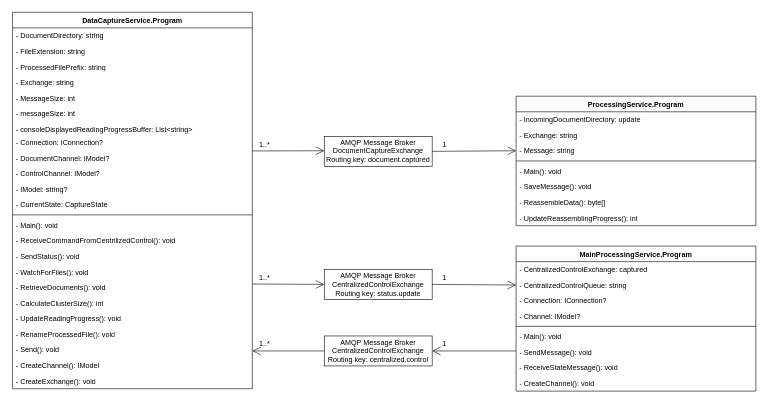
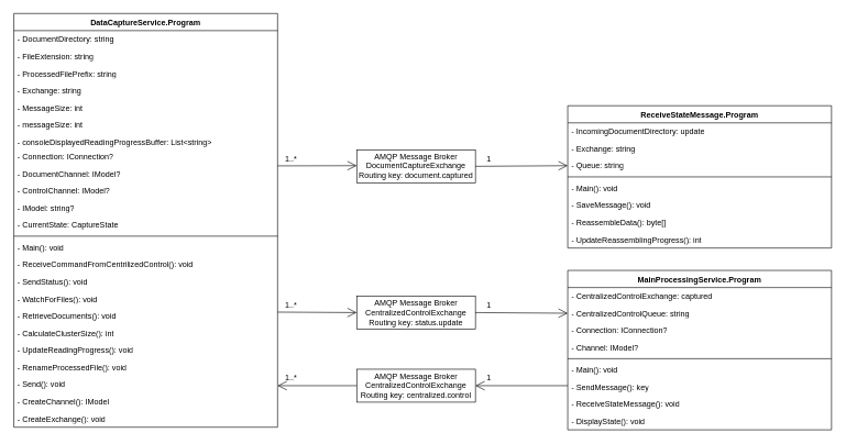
  <mxCell id="0" />
  <mxCell id="1" parent="0" />
  <mxCell id="2" value="DataCaptureService.Program" style="swimlane;fontStyle=1;align=center;verticalAlign=top;childLayout=stackLayout;horizontal=1;startSize=26;horizontalStack=0;resizeParent=1;resizeParentMax=0;resizeLast=0;collapsible=1;marginBottom=0;whiteSpace=wrap;html=1;" parent="1" vertex="1"><mxGeometry x="20" y="20" width="400" height="628" as="geometry" /></mxCell>
  <mxCell id="3" value="- DocumentDirectory: string&lt;div&gt;&lt;br&gt;&lt;div&gt;&lt;br&gt;&lt;/div&gt;&lt;/div&gt;" style="text;strokeColor=none;fillColor=none;align=left;verticalAlign=top;spacingLeft=4;spacingRight=4;overflow=hidden;rotatable=0;points=[[0,0.5],[1,0.5]];portConstraint=eastwest;whiteSpace=wrap;html=1;" parent="2" vertex="1"><mxGeometry y="26" width="400" height="26" as="geometry" /></mxCell>
  <mxCell id="4" value="- FileExtension: string" style="text;strokeColor=none;fillColor=none;align=left;verticalAlign=top;spacingLeft=4;spacingRight=4;overflow=hidden;rotatable=0;points=[[0,0.5],[1,0.5]];portConstraint=eastwest;whiteSpace=wrap;html=1;" parent="2" vertex="1"><mxGeometry y="52" width="400" height="26" as="geometry" /></mxCell>
  <mxCell id="5" value="- ProcessedFilePrefix: string" style="text;strokeColor=none;fillColor=none;align=left;verticalAlign=top;spacingLeft=4;spacingRight=4;overflow=hidden;rotatable=0;points=[[0,0.5],[1,0.5]];portConstraint=eastwest;whiteSpace=wrap;html=1;" parent="2" vertex="1"><mxGeometry y="78" width="400" height="26" as="geometry" /></mxCell>
  <mxCell id="6" value="- Exchange: string" style="text;strokeColor=none;fillColor=none;align=left;verticalAlign=top;spacingLeft=4;spacingRight=4;overflow=hidden;rotatable=0;points=[[0,0.5],[1,0.5]];portConstraint=eastwest;whiteSpace=wrap;html=1;" parent="2" vertex="1"><mxGeometry y="104" width="400" height="26" as="geometry" /></mxCell>
  <mxCell id="7" value="- MessageSize: int" style="text;strokeColor=none;fillColor=none;align=left;verticalAlign=top;spacingLeft=4;spacingRight=4;overflow=hidden;rotatable=0;points=[[0,0.5],[1,0.5]];portConstraint=eastwest;whiteSpace=wrap;html=1;" parent="2" vertex="1"><mxGeometry y="130" width="400" height="26" as="geometry" /></mxCell>
  <mxCell id="8" value="- messageSize: int" style="text;strokeColor=none;fillColor=none;align=left;verticalAlign=top;spacingLeft=4;spacingRight=4;overflow=hidden;rotatable=0;points=[[0,0.5],[1,0.5]];portConstraint=eastwest;whiteSpace=wrap;html=1;" vertex="1" parent="2"><mxGeometry y="156" width="400" height="26" as="geometry" /></mxCell>
  <mxCell id="9" value="- consoleDisplayedReadingProgressBuffer: List&amp;lt;string&amp;gt;" style="text;strokeColor=none;fillColor=none;align=left;verticalAlign=top;spacingLeft=4;spacingRight=4;overflow=hidden;rotatable=0;points=[[0,0.5],[1,0.5]];portConstraint=eastwest;whiteSpace=wrap;html=1;" parent="2" vertex="1"><mxGeometry y="182" width="400" height="22" as="geometry" /></mxCell>
  <mxCell id="10" value="- Connection: IConnection?" style="text;strokeColor=none;fillColor=none;align=left;verticalAlign=top;spacingLeft=4;spacingRight=4;overflow=hidden;rotatable=0;points=[[0,0.5],[1,0.5]];portConstraint=eastwest;whiteSpace=wrap;html=1;" parent="2" vertex="1"><mxGeometry y="204" width="400" height="26" as="geometry" /></mxCell>
  <mxCell id="11" value="- DocumentChannel: IModel?" style="text;strokeColor=none;fillColor=none;align=left;verticalAlign=top;spacingLeft=4;spacingRight=4;overflow=hidden;rotatable=0;points=[[0,0.5],[1,0.5]];portConstraint=eastwest;whiteSpace=wrap;html=1;" parent="2" vertex="1"><mxGeometry y="230" width="400" height="26" as="geometry" /></mxCell>
  <mxCell id="12" value="- ControlChannel: IModel?" style="text;strokeColor=none;fillColor=none;align=left;verticalAlign=top;spacingLeft=4;spacingRight=4;overflow=hidden;rotatable=0;points=[[0,0.5],[1,0.5]];portConstraint=eastwest;whiteSpace=wrap;html=1;" vertex="1" parent="2"><mxGeometry y="256" width="400" height="26" as="geometry" /></mxCell>
  <mxCell id="13" value="- IModel: string?" style="text;strokeColor=none;fillColor=none;align=left;verticalAlign=top;spacingLeft=4;spacingRight=4;overflow=hidden;rotatable=0;points=[[0,0.5],[1,0.5]];portConstraint=eastwest;whiteSpace=wrap;html=1;" vertex="1" parent="2"><mxGeometry y="282" width="400" height="26" as="geometry" /></mxCell>
  <mxCell id="14" value="- CurrentState: CaptureState" style="text;strokeColor=none;fillColor=none;align=left;verticalAlign=top;spacingLeft=4;spacingRight=4;overflow=hidden;rotatable=0;points=[[0,0.5],[1,0.5]];portConstraint=eastwest;whiteSpace=wrap;html=1;" parent="2" vertex="1"><mxGeometry y="308" width="400" height="26" as="geometry" /></mxCell>
  <mxCell id="15" value="" style="line;strokeWidth=1;fillColor=none;align=left;verticalAlign=middle;spacingTop=-1;spacingLeft=3;spacingRight=3;rotatable=0;labelPosition=right;points=[];portConstraint=eastwest;strokeColor=inherit;" parent="2" vertex="1"><mxGeometry y="334" width="400" height="8" as="geometry" /></mxCell>
  <mxCell id="16" value="- Main(): void" style="text;strokeColor=none;fillColor=none;align=left;verticalAlign=top;spacingLeft=4;spacingRight=4;overflow=hidden;rotatable=0;points=[[0,0.5],[1,0.5]];portConstraint=eastwest;whiteSpace=wrap;html=1;" parent="2" vertex="1"><mxGeometry y="342" width="400" height="26" as="geometry" /></mxCell>
  <mxCell id="17" value="- ReceiveCommandFromCentrilizedControl(): void" style="text;strokeColor=none;fillColor=none;align=left;verticalAlign=top;spacingLeft=4;spacingRight=4;overflow=hidden;rotatable=0;points=[[0,0.5],[1,0.5]];portConstraint=eastwest;whiteSpace=wrap;html=1;" parent="2" vertex="1"><mxGeometry y="368" width="400" height="26" as="geometry" /></mxCell>
  <mxCell id="18" value="- SendStatus(): void" style="text;strokeColor=none;fillColor=none;align=left;verticalAlign=top;spacingLeft=4;spacingRight=4;overflow=hidden;rotatable=0;points=[[0,0.5],[1,0.5]];portConstraint=eastwest;whiteSpace=wrap;html=1;" vertex="1" parent="2"><mxGeometry y="394" width="400" height="26" as="geometry" /></mxCell>
  <mxCell id="19" value="- WatchForFiles(): void" style="text;strokeColor=none;fillColor=none;align=left;verticalAlign=top;spacingLeft=4;spacingRight=4;overflow=hidden;rotatable=0;points=[[0,0.5],[1,0.5]];portConstraint=eastwest;whiteSpace=wrap;html=1;" vertex="1" parent="2"><mxGeometry y="420" width="400" height="26" as="geometry" /></mxCell>
  <mxCell id="20" value="- RetrieveDocuments(): void" style="text;strokeColor=none;fillColor=none;align=left;verticalAlign=top;spacingLeft=4;spacingRight=4;overflow=hidden;rotatable=0;points=[[0,0.5],[1,0.5]];portConstraint=eastwest;whiteSpace=wrap;html=1;" parent="2" vertex="1"><mxGeometry y="446" width="400" height="26" as="geometry" /></mxCell>
  <mxCell id="21" value="- CalculateClusterSize(): int" style="text;strokeColor=none;fillColor=none;align=left;verticalAlign=top;spacingLeft=4;spacingRight=4;overflow=hidden;rotatable=0;points=[[0,0.5],[1,0.5]];portConstraint=eastwest;whiteSpace=wrap;html=1;" parent="2" vertex="1"><mxGeometry y="472" width="400" height="26" as="geometry" /></mxCell>
  <mxCell id="22" value="- UpdateReadingProgress(): void" style="text;strokeColor=none;fillColor=none;align=left;verticalAlign=top;spacingLeft=4;spacingRight=4;overflow=hidden;rotatable=0;points=[[0,0.5],[1,0.5]];portConstraint=eastwest;whiteSpace=wrap;html=1;" parent="2" vertex="1"><mxGeometry y="498" width="400" height="26" as="geometry" /></mxCell>
  <mxCell id="23" value="- RenameProcessedFile(): void" style="text;strokeColor=none;fillColor=none;align=left;verticalAlign=top;spacingLeft=4;spacingRight=4;overflow=hidden;rotatable=0;points=[[0,0.5],[1,0.5]];portConstraint=eastwest;whiteSpace=wrap;html=1;" parent="2" vertex="1"><mxGeometry y="524" width="400" height="26" as="geometry" /></mxCell>
  <mxCell id="24" value="- Send(): void" style="text;strokeColor=none;fillColor=none;align=left;verticalAlign=top;spacingLeft=4;spacingRight=4;overflow=hidden;rotatable=0;points=[[0,0.5],[1,0.5]];portConstraint=eastwest;whiteSpace=wrap;html=1;" parent="2" vertex="1"><mxGeometry y="550" width="400" height="26" as="geometry" /></mxCell>
  <mxCell id="25" value="- CreateChannel(): IModel" style="text;strokeColor=none;fillColor=none;align=left;verticalAlign=top;spacingLeft=4;spacingRight=4;overflow=hidden;rotatable=0;points=[[0,0.5],[1,0.5]];portConstraint=eastwest;whiteSpace=wrap;html=1;" vertex="1" parent="2"><mxGeometry y="576" width="400" height="26" as="geometry" /></mxCell>
  <mxCell id="26" value="- CreateExchange(): void" style="text;strokeColor=none;fillColor=none;align=left;verticalAlign=top;spacingLeft=4;spacingRight=4;overflow=hidden;rotatable=0;points=[[0,0.5],[1,0.5]];portConstraint=eastwest;whiteSpace=wrap;html=1;" parent="2" vertex="1"><mxGeometry y="602" width="400" height="26" as="geometry" /></mxCell>
- <mxCell id="27" value="ProcessingService.Program" style="swimlane;fontStyle=1;align=center;verticalAlign=top;childLayout=stackLayout;horizontal=1;startSize=26;horizontalStack=0;resizeParent=1;resizeParentMax=0;resizeLast=0;collapsible=1;marginBottom=0;whiteSpace=wrap;html=1;" vertex="1" parent="1"><mxGeometry x="860" y="160" width="400" height="216" as="geometry" /></mxCell>
+ <mxCell id="27" value="ReceiveStateMessage.Program" style="swimlane;fontStyle=1;align=center;verticalAlign=top;childLayout=stackLayout;horizontal=1;startSize=26;horizontalStack=0;resizeParent=1;resizeParentMax=0;resizeLast=0;collapsible=1;marginBottom=0;whiteSpace=wrap;html=1;" vertex="1" parent="1"><mxGeometry x="860" y="160" width="400" height="216" as="geometry" /></mxCell>
  <mxCell id="28" value="- IncomingDocumentDirectory: update&lt;div&gt;&lt;br&gt;&lt;div&gt;&lt;br&gt;&lt;/div&gt;&lt;/div&gt;" style="text;strokeColor=none;fillColor=none;align=left;verticalAlign=top;spacingLeft=4;spacingRight=4;overflow=hidden;rotatable=0;points=[[0,0.5],[1,0.5]];portConstraint=eastwest;whiteSpace=wrap;html=1;" vertex="1" parent="27"><mxGeometry y="26" width="400" height="26" as="geometry" /></mxCell>
  <mxCell id="29" value="- Exchange: string" style="text;strokeColor=none;fillColor=none;align=left;verticalAlign=top;spacingLeft=4;spacingRight=4;overflow=hidden;rotatable=0;points=[[0,0.5],[1,0.5]];portConstraint=eastwest;whiteSpace=wrap;html=1;" vertex="1" parent="27"><mxGeometry y="52" width="400" height="26" as="geometry" /></mxCell>
- <mxCell id="30" value="- Message: string" style="text;strokeColor=none;fillColor=none;align=left;verticalAlign=top;spacingLeft=4;spacingRight=4;overflow=hidden;rotatable=0;points=[[0,0.5],[1,0.5]];portConstraint=eastwest;whiteSpace=wrap;html=1;" vertex="1" parent="27"><mxGeometry y="78" width="400" height="26" as="geometry" /></mxCell>
+ <mxCell id="30" value="- Queue: string" style="text;strokeColor=none;fillColor=none;align=left;verticalAlign=top;spacingLeft=4;spacingRight=4;overflow=hidden;rotatable=0;points=[[0,0.5],[1,0.5]];portConstraint=eastwest;whiteSpace=wrap;html=1;" vertex="1" parent="27"><mxGeometry y="78" width="400" height="26" as="geometry" /></mxCell>
  <mxCell id="31" value="" style="line;strokeWidth=1;fillColor=none;align=left;verticalAlign=middle;spacingTop=-1;spacingLeft=3;spacingRight=3;rotatable=0;labelPosition=right;points=[];portConstraint=eastwest;strokeColor=inherit;" vertex="1" parent="27"><mxGeometry y="104" width="400" height="8" as="geometry" /></mxCell>
  <mxCell id="32" value="- Main(): void" style="text;strokeColor=none;fillColor=none;align=left;verticalAlign=top;spacingLeft=4;spacingRight=4;overflow=hidden;rotatable=0;points=[[0,0.5],[1,0.5]];portConstraint=eastwest;whiteSpace=wrap;html=1;" vertex="1" parent="27"><mxGeometry y="112" width="400" height="26" as="geometry" /></mxCell>
  <mxCell id="33" value="- SaveMessage(): void" style="text;strokeColor=none;fillColor=none;align=left;verticalAlign=top;spacingLeft=4;spacingRight=4;overflow=hidden;rotatable=0;points=[[0,0.5],[1,0.5]];portConstraint=eastwest;whiteSpace=wrap;html=1;" vertex="1" parent="27"><mxGeometry y="138" width="400" height="26" as="geometry" /></mxCell>
  <mxCell id="34" value="- ReassembleData(): byte[]" style="text;strokeColor=none;fillColor=none;align=left;verticalAlign=top;spacingLeft=4;spacingRight=4;overflow=hidden;rotatable=0;points=[[0,0.5],[1,0.5]];portConstraint=eastwest;whiteSpace=wrap;html=1;" vertex="1" parent="27"><mxGeometry y="164" width="400" height="26" as="geometry" /></mxCell>
  <mxCell id="35" value="- UpdateReassemblingProgress(): int" style="text;strokeColor=none;fillColor=none;align=left;verticalAlign=top;spacingLeft=4;spacingRight=4;overflow=hidden;rotatable=0;points=[[0,0.5],[1,0.5]];portConstraint=eastwest;whiteSpace=wrap;html=1;" vertex="1" parent="27"><mxGeometry y="190" width="400" height="26" as="geometry" /></mxCell>
  <mxCell id="36" value="AMQP Message Broker&lt;div&gt;DocumentCaptureExchange&lt;br&gt;&lt;/div&gt;&lt;div&gt;Routing key:&amp;nbsp;document.captured&lt;/div&gt;" style="html=1;whiteSpace=wrap;" vertex="1" parent="1"><mxGeometry x="540" y="227" width="180" height="50" as="geometry" /></mxCell>
  <mxCell id="37" value="" style="endArrow=open;endFill=1;endSize=12;html=1;rounded=0;exitX=1;exitY=0.5;exitDx=0;exitDy=0;entryX=0;entryY=0.5;entryDx=0;entryDy=0;" edge="1" parent="1" source="36" target="30"><mxGeometry width="160" relative="1" as="geometry"><mxPoint x="610" y="240" as="sourcePoint" /><mxPoint x="770" y="240" as="targetPoint" /></mxGeometry></mxCell>
  <mxCell id="38" value="" style="endArrow=open;endFill=1;endSize=12;html=1;rounded=0;" edge="1" parent="1"><mxGeometry width="160" relative="1" as="geometry"><mxPoint x="420" y="251.29" as="sourcePoint" /><mxPoint x="540" y="251" as="targetPoint" /></mxGeometry></mxCell>
  <mxCell id="39" value="1..*" style="text;html=1;align=center;" vertex="1" parent="1"><mxGeometry x="420" y="227" width="40" height="25" as="geometry" /></mxCell>
  <mxCell id="40" value="1" style="text;html=1;align=center;" vertex="1" parent="1"><mxGeometry x="720" y="227" width="40" height="25" as="geometry" /></mxCell>
  <mxCell id="41" value="MainProcessingService.Program" style="swimlane;fontStyle=1;align=center;verticalAlign=top;childLayout=stackLayout;horizontal=1;startSize=26;horizontalStack=0;resizeParent=1;resizeParentMax=0;resizeLast=0;collapsible=1;marginBottom=0;whiteSpace=wrap;html=1;" vertex="1" parent="1"><mxGeometry x="860" y="410" width="400" height="242" as="geometry" /></mxCell>
  <mxCell id="42" value="- CentralizedControlExchange: captured&lt;div&gt;&lt;br&gt;&lt;div&gt;&lt;br&gt;&lt;/div&gt;&lt;/div&gt;" style="text;strokeColor=none;fillColor=none;align=left;verticalAlign=top;spacingLeft=4;spacingRight=4;overflow=hidden;rotatable=0;points=[[0,0.5],[1,0.5]];portConstraint=eastwest;whiteSpace=wrap;html=1;" vertex="1" parent="41"><mxGeometry y="26" width="400" height="26" as="geometry" /></mxCell>
  <mxCell id="43" value="- CentralizedControlQueue: string" style="text;strokeColor=none;fillColor=none;align=left;verticalAlign=top;spacingLeft=4;spacingRight=4;overflow=hidden;rotatable=0;points=[[0,0.5],[1,0.5]];portConstraint=eastwest;whiteSpace=wrap;html=1;" vertex="1" parent="41"><mxGeometry y="52" width="400" height="26" as="geometry" /></mxCell>
  <mxCell id="44" value="- Connection: IConnection?" style="text;strokeColor=none;fillColor=none;align=left;verticalAlign=top;spacingLeft=4;spacingRight=4;overflow=hidden;rotatable=0;points=[[0,0.5],[1,0.5]];portConstraint=eastwest;whiteSpace=wrap;html=1;" vertex="1" parent="41"><mxGeometry y="78" width="400" height="26" as="geometry" /></mxCell>
  <mxCell id="45" value="- Channel: IModel?" style="text;strokeColor=none;fillColor=none;align=left;verticalAlign=top;spacingLeft=4;spacingRight=4;overflow=hidden;rotatable=0;points=[[0,0.5],[1,0.5]];portConstraint=eastwest;whiteSpace=wrap;html=1;" vertex="1" parent="41"><mxGeometry y="104" width="400" height="26" as="geometry" /></mxCell>
  <mxCell id="46" value="" style="line;strokeWidth=1;fillColor=none;align=left;verticalAlign=middle;spacingTop=-1;spacingLeft=3;spacingRight=3;rotatable=0;labelPosition=right;points=[];portConstraint=eastwest;strokeColor=inherit;" vertex="1" parent="41"><mxGeometry y="130" width="400" height="8" as="geometry" /></mxCell>
  <mxCell id="47" value="- Main(): void" style="text;strokeColor=none;fillColor=none;align=left;verticalAlign=top;spacingLeft=4;spacingRight=4;overflow=hidden;rotatable=0;points=[[0,0.5],[1,0.5]];portConstraint=eastwest;whiteSpace=wrap;html=1;" vertex="1" parent="41"><mxGeometry y="138" width="400" height="26" as="geometry" /></mxCell>
- <mxCell id="48" value="- SendMessage(): void" style="text;strokeColor=none;fillColor=none;align=left;verticalAlign=top;spacingLeft=4;spacingRight=4;overflow=hidden;rotatable=0;points=[[0,0.5],[1,0.5]];portConstraint=eastwest;whiteSpace=wrap;html=1;" vertex="1" parent="41"><mxGeometry y="164" width="400" height="26" as="geometry" /></mxCell>
+ <mxCell id="48" value="- SendMessage(): key" style="text;strokeColor=none;fillColor=none;align=left;verticalAlign=top;spacingLeft=4;spacingRight=4;overflow=hidden;rotatable=0;points=[[0,0.5],[1,0.5]];portConstraint=eastwest;whiteSpace=wrap;html=1;" vertex="1" parent="41"><mxGeometry y="164" width="400" height="26" as="geometry" /></mxCell>
  <mxCell id="49" value="- ReceiveStateMessage(): void" style="text;strokeColor=none;fillColor=none;align=left;verticalAlign=top;spacingLeft=4;spacingRight=4;overflow=hidden;rotatable=0;points=[[0,0.5],[1,0.5]];portConstraint=eastwest;whiteSpace=wrap;html=1;" vertex="1" parent="41"><mxGeometry y="190" width="400" height="26" as="geometry" /></mxCell>
- <mxCell id="50" value="- CreateChannel(): void" style="text;strokeColor=none;fillColor=none;align=left;verticalAlign=top;spacingLeft=4;spacingRight=4;overflow=hidden;rotatable=0;points=[[0,0.5],[1,0.5]];portConstraint=eastwest;whiteSpace=wrap;html=1;" vertex="1" parent="41"><mxGeometry y="216" width="400" height="26" as="geometry" /></mxCell>
+ <mxCell id="50" value="- DisplayState(): void" style="text;strokeColor=none;fillColor=none;align=left;verticalAlign=top;spacingLeft=4;spacingRight=4;overflow=hidden;rotatable=0;points=[[0,0.5],[1,0.5]];portConstraint=eastwest;whiteSpace=wrap;html=1;" vertex="1" parent="41"><mxGeometry y="216" width="400" height="26" as="geometry" /></mxCell>
  <mxCell id="51" value="AMQP Message Broker&lt;div&gt;CentralizedControlExchange&lt;br&gt;&lt;/div&gt;&lt;div&gt;Routing key:&amp;nbsp;status.update&lt;/div&gt;" style="html=1;whiteSpace=wrap;" vertex="1" parent="1"><mxGeometry x="540" y="449" width="180" height="50" as="geometry" /></mxCell>
  <mxCell id="52" value="" style="endArrow=open;endFill=1;endSize=12;html=1;rounded=0;exitX=1;exitY=0.5;exitDx=0;exitDy=0;entryX=0;entryY=0.5;entryDx=0;entryDy=0;" edge="1" parent="1" source="51" target="43"><mxGeometry width="160" relative="1" as="geometry"><mxPoint x="610" y="462" as="sourcePoint" /><mxPoint x="860" y="473" as="targetPoint" /></mxGeometry></mxCell>
  <mxCell id="53" value="" style="endArrow=open;endFill=1;endSize=12;html=1;rounded=0;entryX=0;entryY=0.5;entryDx=0;entryDy=0;" edge="1" parent="1" target="51"><mxGeometry width="160" relative="1" as="geometry"><mxPoint x="420" y="473.29" as="sourcePoint" /><mxPoint x="550" y="473" as="targetPoint" /></mxGeometry></mxCell>
  <mxCell id="54" value="1..*" style="text;html=1;align=center;" vertex="1" parent="1"><mxGeometry x="420" y="449" width="40" height="25" as="geometry" /></mxCell>
  <mxCell id="55" value="1" style="text;html=1;align=center;" vertex="1" parent="1"><mxGeometry x="720" y="449" width="40" height="25" as="geometry" /></mxCell>
  <mxCell id="56" value="AMQP Message Broker&lt;div&gt;CentralizedControlExchange&lt;br&gt;&lt;/div&gt;&lt;div&gt;Routing key:&amp;nbsp;centralized.control&lt;/div&gt;" style="html=1;whiteSpace=wrap;" vertex="1" parent="1"><mxGeometry x="540" y="560" width="180" height="50" as="geometry" /></mxCell>
  <mxCell id="57" value="" style="endArrow=open;endFill=1;endSize=12;html=1;rounded=0;entryX=1;entryY=0.5;entryDx=0;entryDy=0;" edge="1" parent="1" target="56"><mxGeometry width="160" relative="1" as="geometry"><mxPoint x="860" y="585" as="sourcePoint" /><mxPoint x="740" y="680" as="targetPoint" /></mxGeometry></mxCell>
  <mxCell id="58" value="" style="endArrow=open;endFill=1;endSize=12;html=1;rounded=0;entryX=0;entryY=1;entryDx=0;entryDy=0;exitX=0;exitY=0.5;exitDx=0;exitDy=0;" edge="1" parent="1" source="56" target="59"><mxGeometry width="160" relative="1" as="geometry"><mxPoint x="560" y="530" as="sourcePoint" /><mxPoint x="540" y="584" as="targetPoint" /></mxGeometry></mxCell>
  <mxCell id="59" value="1..*" style="text;html=1;align=center;" vertex="1" parent="1"><mxGeometry x="420" y="560" width="40" height="25" as="geometry" /></mxCell>
  <mxCell id="60" value="1" style="text;html=1;align=center;" vertex="1" parent="1"><mxGeometry x="720" y="560" width="40" height="25" as="geometry" /></mxCell>
